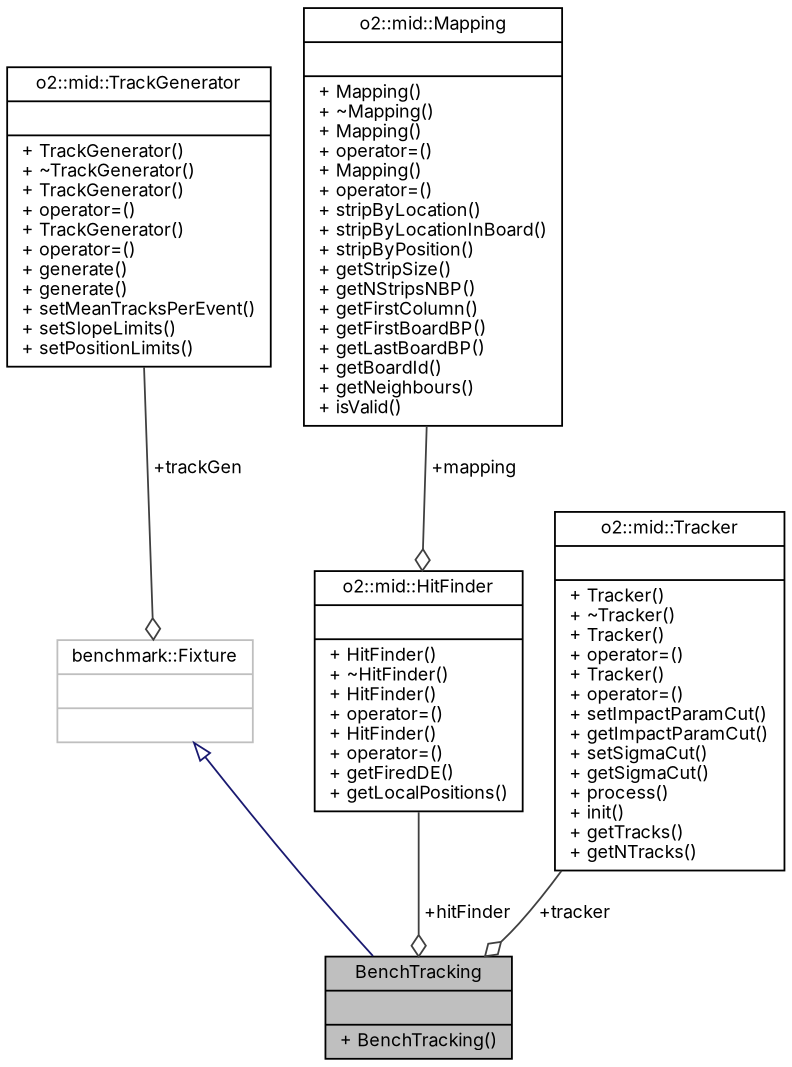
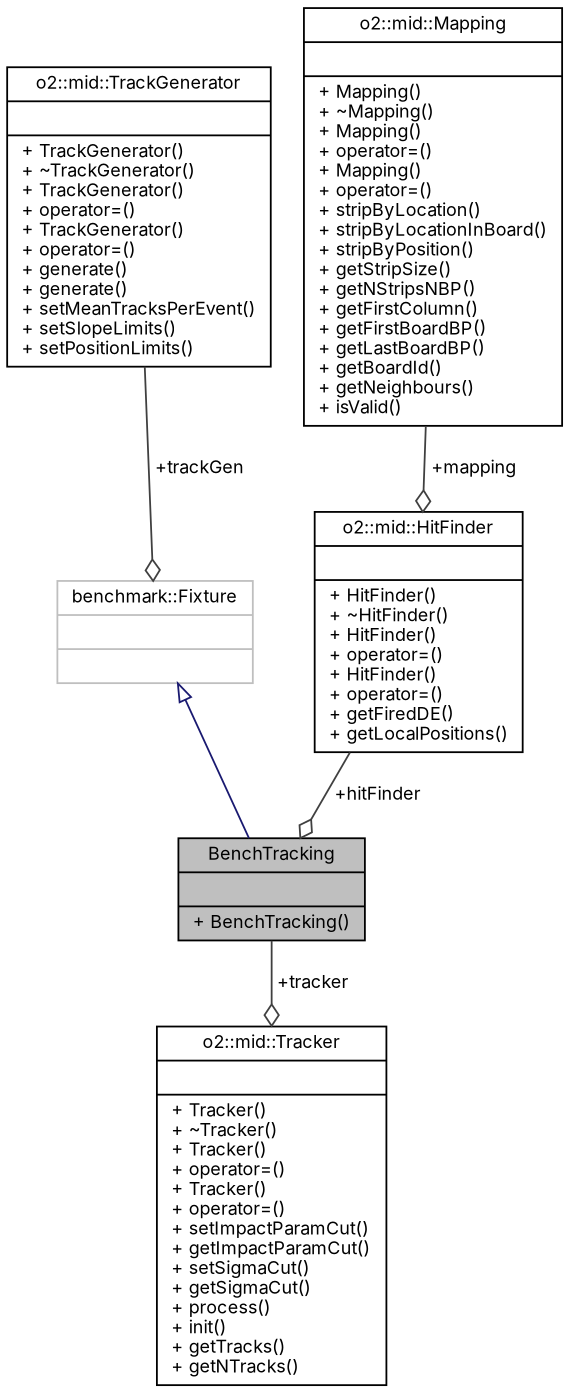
  digraph {
    fontname=Inter
    node [color=black fontname=Inter fontsize=10 shape=record]
    edge [color=grey25 fontname=Inter fontsize=10 labelfontname=Helvetica labelfontsize=10 style=solid arrowhead=odiamond]
    n1 [fillcolor=grey75 fontcolor=black height=0.2 label="{BenchTracking\n||+ BenchTracking()\l}" style=filled width=0.4]
    n2 [color=grey75 height=0.2 label="{benchmark::Fixture\n||}" width=0.4]
    n3 [height=0.2 label="{o2::mid::TrackGenerator\n||+ TrackGenerator()\l+ ~TrackGenerator()\l+ TrackGenerator()\l+ operator=()\l+ TrackGenerator()\l+ operator=()\l+ generate()\l+ generate()\l+ setMeanTracksPerEvent()\l+ setSlopeLimits()\l+ setPositionLimits()\l}" width=0.4]
    n4 [height=0.2 label="{o2::mid::HitFinder\n||+ HitFinder()\l+ ~HitFinder()\l+ HitFinder()\l+ operator=()\l+ HitFinder()\l+ operator=()\l+ getFiredDE()\l+ getLocalPositions()\l}" width=0.4]
    n5 [height=0.2 label="{o2::mid::Mapping\n||+ Mapping()\l+ ~Mapping()\l+ Mapping()\l+ operator=()\l+ Mapping()\l+ operator=()\l+ stripByLocation()\l+ stripByLocationInBoard()\l+ stripByPosition()\l+ getStripSize()\l+ getNStripsNBP()\l+ getFirstColumn()\l+ getFirstBoardBP()\l+ getLastBoardBP()\l+ getBoardId()\l+ getNeighbours()\l+ isValid()\l}" width=0.4]
    n6 [height=0.2 label="{o2::mid::Tracker\n||+ Tracker()\l+ ~Tracker()\l+ Tracker()\l+ operator=()\l+ Tracker()\l+ operator=()\l+ setImpactParamCut()\l+ getImpactParamCut()\l+ setSigmaCut()\l+ getSigmaCut()\l+ process()\l+ init()\l+ getTracks()\l+ getNTracks()\l}" width=0.4]
    n2 -> n1 [arrowtail=onormal color=midnightblue dir=back arrowhead=""]
    n3 -> n2 [label=" +trackGen"]
    n4 -> n1 [label=" +hitFinder"]
    n5 -> n4 [label=" +mapping"]
-   n6 -> n1 [label=" +tracker"]
+   n1 -> n6 [label=" +tracker"]
  }
